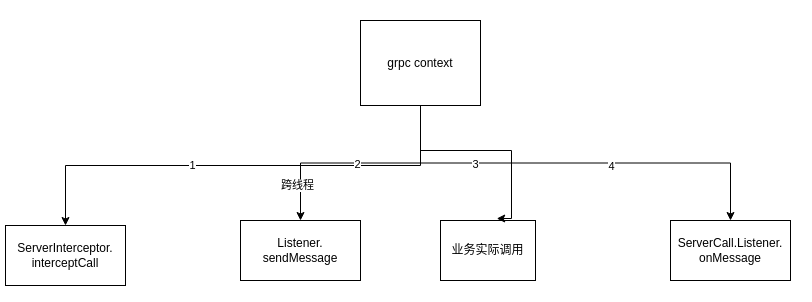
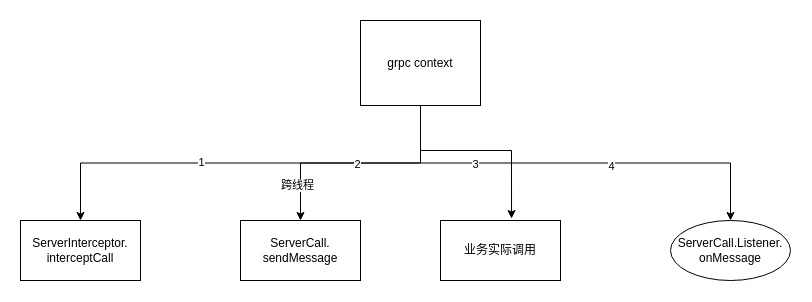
  <mxCell id="0" />
  <mxCell id="1" parent="0" />
- <mxCell id="2" value="Listener.&lt;br&gt;sendMessage" style="rounded=0;whiteSpace=wrap;html=1;" vertex="1" parent="1"><mxGeometry x="240" y="220" width="120" height="60" as="geometry" /></mxCell>
- <mxCell id="3" value="ServerCall.Listener.&lt;br&gt;onMessage" style="rounded=0;whiteSpace=wrap;html=1;" vertex="1" parent="1"><mxGeometry x="670" y="220" width="120" height="60" as="geometry" /></mxCell>
- <mxCell id="4" value="业务实际调用" style="rounded=0;whiteSpace=wrap;html=1;" vertex="1" parent="1"><mxGeometry x="440" y="220" width="95" height="60" as="geometry" /></mxCell>
- <mxCell id="5" value="ServerInterceptor.&lt;br&gt;interceptCall" style="rounded=0;whiteSpace=wrap;html=1;" vertex="1" parent="1"><mxGeometry x="5" y="225" width="120" height="60" as="geometry" /></mxCell>
+ <mxCell id="2" value="ServerCall.&lt;br&gt;sendMessage" style="rounded=0;whiteSpace=wrap;html=1;" vertex="1" parent="1"><mxGeometry x="240" y="220" width="120" height="60" as="geometry" /></mxCell>
+ <mxCell id="3" value="ServerCall.Listener.&lt;br&gt;onMessage" style="ellipse;whiteSpace=wrap;html=1;" vertex="1" parent="1"><mxGeometry x="670" y="220" width="120" height="60" as="geometry" /></mxCell>
+ <mxCell id="4" value="业务实际调用" style="rounded=0;whiteSpace=wrap;html=1;" vertex="1" parent="1"><mxGeometry x="440" y="220" width="120" height="60" as="geometry" /></mxCell>
+ <mxCell id="5" value="ServerInterceptor.&lt;br&gt;interceptCall" style="rounded=0;whiteSpace=wrap;html=1;" vertex="1" parent="1"><mxGeometry x="20" y="220" width="120" height="60" as="geometry" /></mxCell>
  <mxCell id="6" style="edgeStyle=orthogonalEdgeStyle;rounded=0;orthogonalLoop=1;jettySize=auto;html=1;exitX=0.5;exitY=1;exitDx=0;exitDy=0;" edge="1" parent="1" source="15" target="5"><mxGeometry relative="1" as="geometry" /></mxCell>
  <mxCell id="7" value="1" style="edgeLabel;html=1;align=center;verticalAlign=middle;resizable=0;points=[];" vertex="1" connectable="0" parent="6"><mxGeometry x="0.217" y="-1" relative="1" as="geometry"><mxPoint as="offset" /></mxGeometry></mxCell>
  <mxCell id="8" style="edgeStyle=orthogonalEdgeStyle;rounded=0;orthogonalLoop=1;jettySize=auto;html=1;exitX=0.5;exitY=1;exitDx=0;exitDy=0;" edge="1" parent="1" source="15" target="2"><mxGeometry relative="1" as="geometry" /></mxCell>
  <mxCell id="9" value="跨线程" style="edgeLabel;html=1;align=center;verticalAlign=middle;resizable=0;points=[];" vertex="1" connectable="0" parent="8"><mxGeometry x="0.692" y="-4" relative="1" as="geometry"><mxPoint as="offset" /></mxGeometry></mxCell>
  <mxCell id="10" value="2" style="edgeLabel;html=1;align=center;verticalAlign=middle;resizable=0;points=[];" vertex="1" connectable="0" parent="8"><mxGeometry x="0.031" y="1" relative="1" as="geometry"><mxPoint as="offset" /></mxGeometry></mxCell>
  <mxCell id="11" style="edgeStyle=orthogonalEdgeStyle;rounded=0;orthogonalLoop=1;jettySize=auto;html=1;exitX=0.5;exitY=1;exitDx=0;exitDy=0;entryX=0.592;entryY=-0.033;entryDx=0;entryDy=0;entryPerimeter=0;" edge="1" parent="1" source="15" target="4"><mxGeometry relative="1" as="geometry"><mxPoint x="480" y="280" as="targetPoint" /><Array as="points"><mxPoint x="420" y="150" /><mxPoint x="511" y="150" /></Array></mxGeometry></mxCell>
  <mxCell id="12" style="edgeStyle=orthogonalEdgeStyle;rounded=0;orthogonalLoop=1;jettySize=auto;html=1;entryX=0.5;entryY=0;entryDx=0;entryDy=0;exitX=0.5;exitY=1;exitDx=0;exitDy=0;" edge="1" parent="1" source="15" target="3"><mxGeometry relative="1" as="geometry" /></mxCell>
  <mxCell id="13" value="3" style="edgeLabel;html=1;align=center;verticalAlign=middle;resizable=0;points=[];" vertex="1" connectable="0" parent="12"><mxGeometry x="-0.689" y="46" relative="1" as="geometry"><mxPoint x="46" y="47" as="offset" /></mxGeometry></mxCell>
  <mxCell id="14" value="4" style="edgeLabel;html=1;align=center;verticalAlign=middle;resizable=0;points=[];" vertex="1" connectable="0" parent="12"><mxGeometry x="0.169" y="-3" relative="1" as="geometry"><mxPoint as="offset" /></mxGeometry></mxCell>
  <mxCell id="15" value="grpc context" style="rounded=0;whiteSpace=wrap;html=1;" vertex="1" parent="1"><mxGeometry x="360" y="20" width="120" height="85" as="geometry" /></mxCell>
